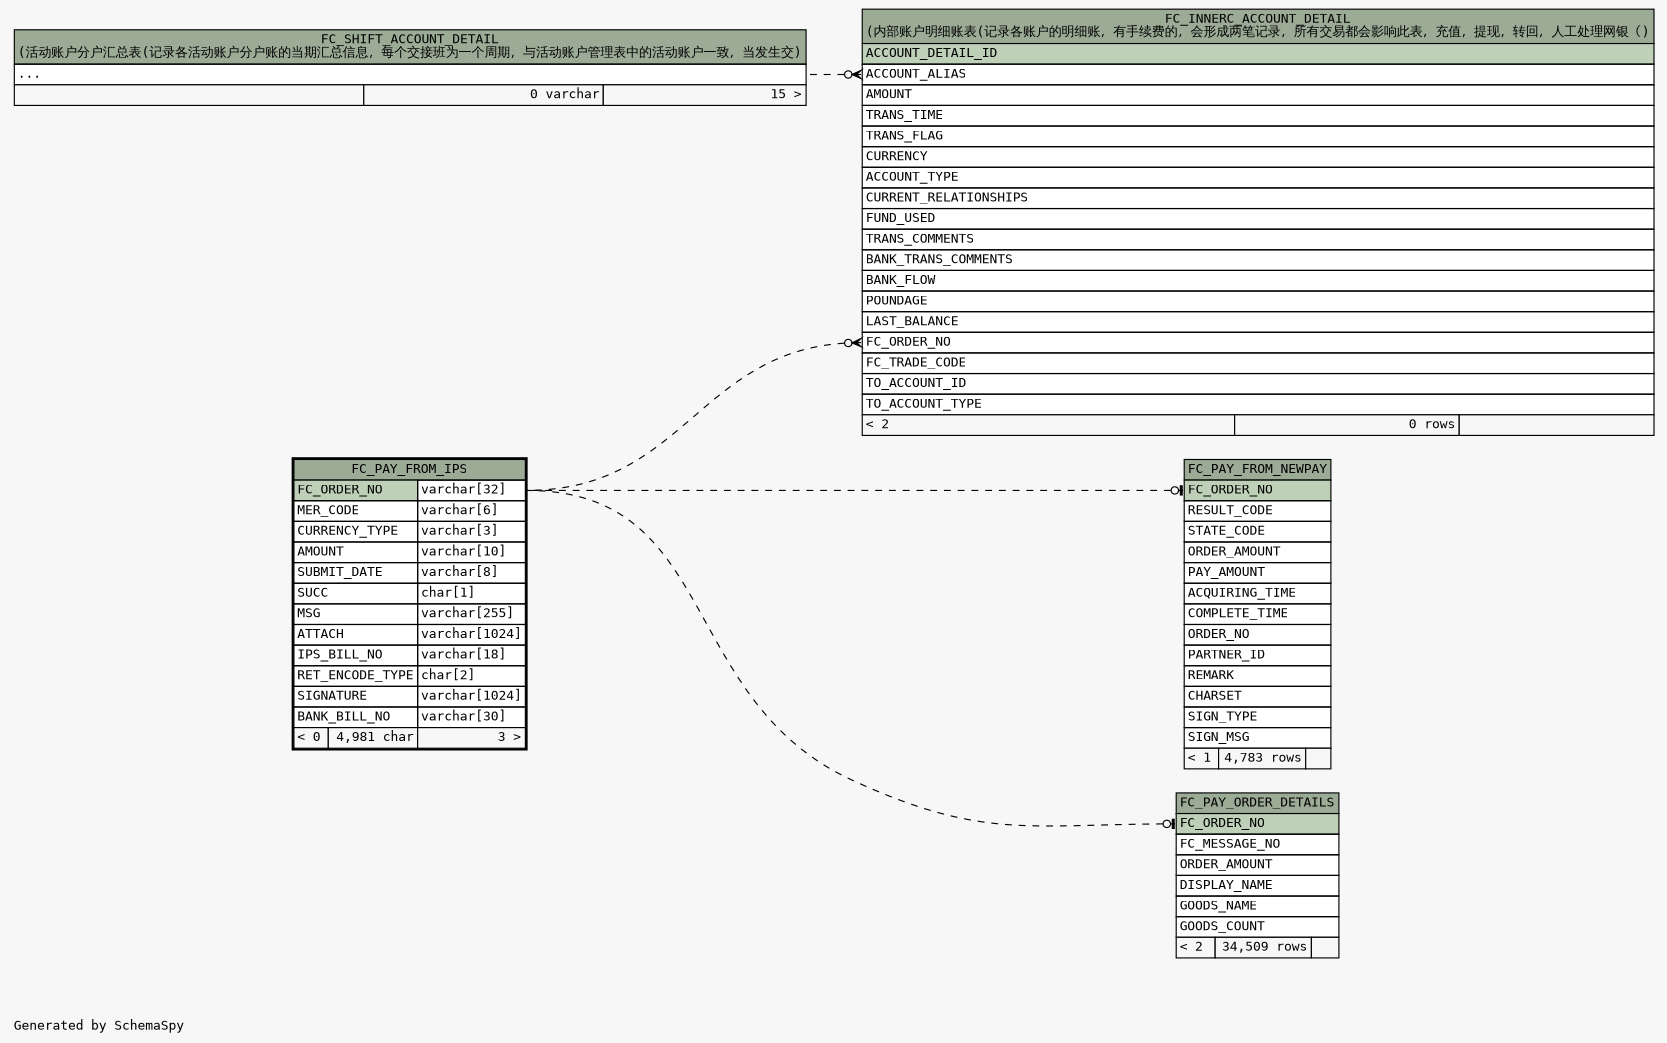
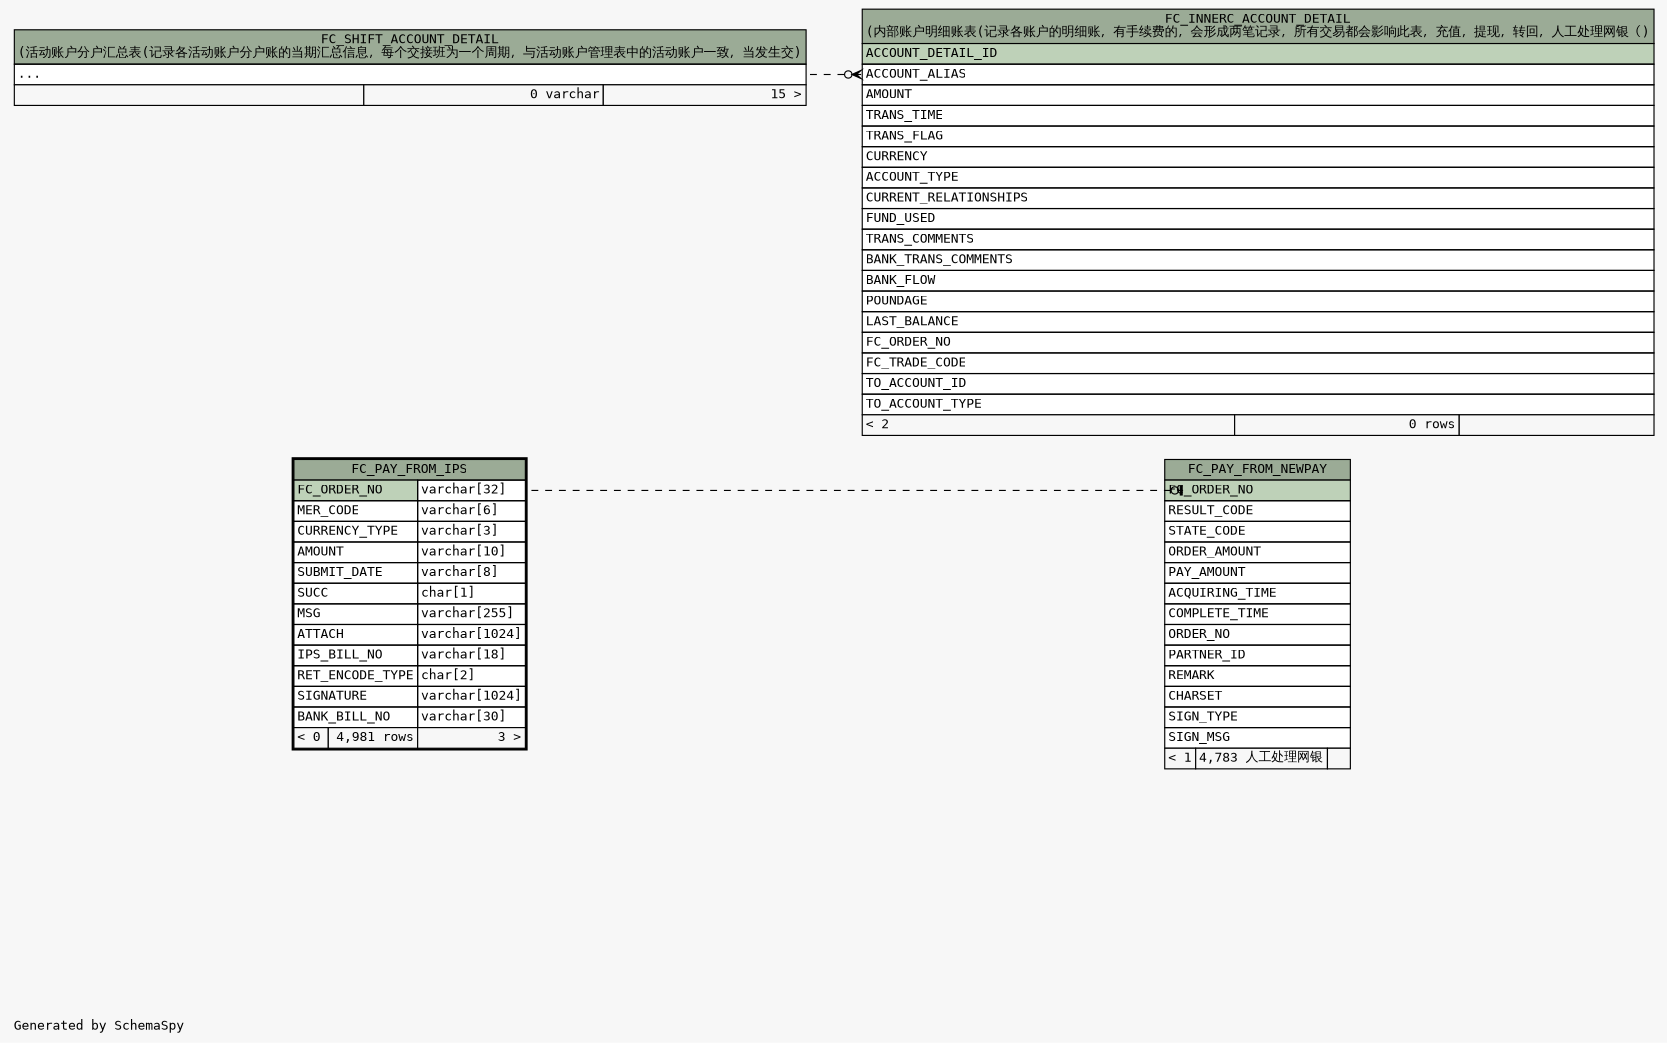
  digraph {
    bgcolor="#f7f7f7"
    fontname="DejaVu Sans Mono"
    fontsize=11
    label="\nGenerated by SchemaSpy"
    labeljust=l
    nodesep=0.18
    rankdir=RL
    ranksep=0.46
    node [fontname="DejaVu Sans Mono" fontsize=11 shape=plaintext]
    edge [arrowhead=none arrowsize=0.8 arrowtail=crowodot dir=back fontname="DejaVu Sans Mono" headport="FC_ORDER_NO.type:e" style=dashed tailport="FC_ORDER_NO:w"]
    n1 [label=<     <TABLE BORDER="0" CELLBORDER="1" CELLSPACING="0" BGCOLOR="#ffffff">       <TR><TD COLSPAN="3" BGCOLOR="#9bab96" ALIGN="CENTER">FC_INNERC_ACCOUNT_DETAIL<br/>(内部账户明细账表(记录各账户的明细账，有手续费的，会形成两笔记录，所有交易都会影响此表，充值，提现，转回，人工处理网银（)</TD></TR>       <TR><TD PORT="ACCOUNT_DETAIL_ID" COLSPAN="3" BGCOLOR="#bed1b8" ALIGN="LEFT">ACCOUNT_DETAIL_ID</TD></TR>       <TR><TD PORT="ACCOUNT_ALIAS" COLSPAN="3" ALIGN="LEFT">ACCOUNT_ALIAS</TD></TR>       <TR><TD PORT="AMOUNT" COLSPAN="3" ALIGN="LEFT">AMOUNT</TD></TR>       <TR><TD PORT="TRANS_TIME" COLSPAN="3" ALIGN="LEFT">TRANS_TIME</TD></TR>       <TR><TD PORT="TRANS_FLAG" COLSPAN="3" ALIGN="LEFT">TRANS_FLAG</TD></TR>       <TR><TD PORT="CURRENCY" COLSPAN="3" ALIGN="LEFT">CURRENCY</TD></TR>       <TR><TD PORT="ACCOUNT_TYPE" COLSPAN="3" ALIGN="LEFT">ACCOUNT_TYPE</TD></TR>       <TR><TD PORT="CURRENT_RELATIONSHIPS" COLSPAN="3" ALIGN="LEFT">CURRENT_RELATIONSHIPS</TD></TR>       <TR><TD PORT="FUND_USED" COLSPAN="3" ALIGN="LEFT">FUND_USED</TD></TR>       <TR><TD PORT="TRANS_COMMENTS" COLSPAN="3" ALIGN="LEFT">TRANS_COMMENTS</TD></TR>       <TR><TD PORT="BANK_TRANS_COMMENTS" COLSPAN="3" ALIGN="LEFT">BANK_TRANS_COMMENTS</TD></TR>       <TR><TD PORT="BANK_FLOW" COLSPAN="3" ALIGN="LEFT">BANK_FLOW</TD></TR>       <TR><TD PORT="POUNDAGE" COLSPAN="3" ALIGN="LEFT">POUNDAGE</TD></TR>       <TR><TD PORT="LAST_BALANCE" COLSPAN="3" ALIGN="LEFT">LAST_BALANCE</TD></TR>       <TR><TD PORT="FC_ORDER_NO" COLSPAN="3" ALIGN="LEFT">FC_ORDER_NO</TD></TR>       <TR><TD PORT="FC_TRADE_CODE" COLSPAN="3" ALIGN="LEFT">FC_TRADE_CODE</TD></TR>       <TR><TD PORT="TO_ACCOUNT_ID" COLSPAN="3" ALIGN="LEFT">TO_ACCOUNT_ID</TD></TR>       <TR><TD PORT="TO_ACCOUNT_TYPE" COLSPAN="3" ALIGN="LEFT">TO_ACCOUNT_TYPE</TD></TR>       <TR><TD ALIGN="LEFT" BGCOLOR="#f7f7f7">&lt; 2</TD><TD ALIGN="RIGHT" BGCOLOR="#f7f7f7">0 rows</TD><TD ALIGN="RIGHT" BGCOLOR="#f7f7f7">  </TD></TR>     </TABLE>>]
    n2 [label=<     <TABLE BORDER="0" CELLBORDER="1" CELLSPACING="0" BGCOLOR="#ffffff">       <TR><TD COLSPAN="3" BGCOLOR="#9bab96" ALIGN="CENTER">FC_SHIFT_ACCOUNT_DETAIL<br/>(活动账户分户汇总表(记录各活动账户分户账的当期汇总信息，每个交接班为一个周期，与活动账户管理表中的活动账户一致，当发生交)</TD></TR>       <TR><TD PORT="elipses" COLSPAN="3" ALIGN="LEFT">...</TD></TR>       <TR><TD ALIGN="LEFT" BGCOLOR="#f7f7f7">  </TD><TD ALIGN="RIGHT" BGCOLOR="#f7f7f7">0 varchar</TD><TD ALIGN="RIGHT" BGCOLOR="#f7f7f7">15 &gt;</TD></TR>     </TABLE>>]
-   n3 [label=<     <TABLE BORDER="2" CELLBORDER="1" CELLSPACING="0" BGCOLOR="#ffffff">       <TR><TD COLSPAN="3" BGCOLOR="#9bab96" ALIGN="CENTER">FC_PAY_FROM_IPS</TD></TR>       <TR><TD PORT="FC_ORDER_NO" COLSPAN="2" BGCOLOR="#bed1b8" ALIGN="LEFT">FC_ORDER_NO</TD><TD PORT="FC_ORDER_NO.type" ALIGN="LEFT">varchar[32]</TD></TR>       <TR><TD PORT="MER_CODE" COLSPAN="2" ALIGN="LEFT">MER_CODE</TD><TD PORT="MER_CODE.type" ALIGN="LEFT">varchar[6]</TD></TR>       <TR><TD PORT="CURRENCY_TYPE" COLSPAN="2" ALIGN="LEFT">CURRENCY_TYPE</TD><TD PORT="CURRENCY_TYPE.type" ALIGN="LEFT">varchar[3]</TD></TR>       <TR><TD PORT="AMOUNT" COLSPAN="2" ALIGN="LEFT">AMOUNT</TD><TD PORT="AMOUNT.type" ALIGN="LEFT">varchar[10]</TD></TR>       <TR><TD PORT="SUBMIT_DATE" COLSPAN="2" ALIGN="LEFT">SUBMIT_DATE</TD><TD PORT="SUBMIT_DATE.type" ALIGN="LEFT">varchar[8]</TD></TR>       <TR><TD PORT="SUCC" COLSPAN="2" ALIGN="LEFT">SUCC</TD><TD PORT="SUCC.type" ALIGN="LEFT">char[1]</TD></TR>       <TR><TD PORT="MSG" COLSPAN="2" ALIGN="LEFT">MSG</TD><TD PORT="MSG.type" ALIGN="LEFT">varchar[255]</TD></TR>       <TR><TD PORT="ATTACH" COLSPAN="2" ALIGN="LEFT">ATTACH</TD><TD PORT="ATTACH.type" ALIGN="LEFT">varchar[1024]</TD></TR>       <TR><TD PORT="IPS_BILL_NO" COLSPAN="2" ALIGN="LEFT">IPS_BILL_NO</TD><TD PORT="IPS_BILL_NO.type" ALIGN="LEFT">varchar[18]</TD></TR>       <TR><TD PORT="RET_ENCODE_TYPE" COLSPAN="2" ALIGN="LEFT">RET_ENCODE_TYPE</TD><TD PORT="RET_ENCODE_TYPE.type" ALIGN="LEFT">char[2]</TD></TR>       <TR><TD PORT="SIGNATURE" COLSPAN="2" ALIGN="LEFT">SIGNATURE</TD><TD PORT="SIGNATURE.type" ALIGN="LEFT">varchar[1024]</TD></TR>       <TR><TD PORT="BANK_BILL_NO" COLSPAN="2" ALIGN="LEFT">BANK_BILL_NO</TD><TD PORT="BANK_BILL_NO.type" ALIGN="LEFT">varchar[30]</TD></TR>       <TR><TD ALIGN="LEFT" BGCOLOR="#f7f7f7">&lt; 0</TD><TD ALIGN="RIGHT" BGCOLOR="#f7f7f7">4,981 char</TD><TD ALIGN="RIGHT" BGCOLOR="#f7f7f7">3 &gt;</TD></TR>     </TABLE>>]
-   n4 [label=<     <TABLE BORDER="0" CELLBORDER="1" CELLSPACING="0" BGCOLOR="#ffffff">       <TR><TD COLSPAN="3" BGCOLOR="#9bab96" ALIGN="CENTER">FC_PAY_FROM_NEWPAY</TD></TR>       <TR><TD PORT="FC_ORDER_NO" COLSPAN="3" BGCOLOR="#bed1b8" ALIGN="LEFT">FC_ORDER_NO</TD></TR>       <TR><TD PORT="RESULT_CODE" COLSPAN="3" ALIGN="LEFT">RESULT_CODE</TD></TR>       <TR><TD PORT="STATE_CODE" COLSPAN="3" ALIGN="LEFT">STATE_CODE</TD></TR>       <TR><TD PORT="ORDER_AMOUNT" COLSPAN="3" ALIGN="LEFT">ORDER_AMOUNT</TD></TR>       <TR><TD PORT="PAY_AMOUNT" COLSPAN="3" ALIGN="LEFT">PAY_AMOUNT</TD></TR>       <TR><TD PORT="ACQUIRING_TIME" COLSPAN="3" ALIGN="LEFT">ACQUIRING_TIME</TD></TR>       <TR><TD PORT="COMPLETE_TIME" COLSPAN="3" ALIGN="LEFT">COMPLETE_TIME</TD></TR>       <TR><TD PORT="ORDER_NO" COLSPAN="3" ALIGN="LEFT">ORDER_NO</TD></TR>       <TR><TD PORT="PARTNER_ID" COLSPAN="3" ALIGN="LEFT">PARTNER_ID</TD></TR>       <TR><TD PORT="REMARK" COLSPAN="3" ALIGN="LEFT">REMARK</TD></TR>       <TR><TD PORT="CHARSET" COLSPAN="3" ALIGN="LEFT">CHARSET</TD></TR>       <TR><TD PORT="SIGN_TYPE" COLSPAN="3" ALIGN="LEFT">SIGN_TYPE</TD></TR>       <TR><TD PORT="SIGN_MSG" COLSPAN="3" ALIGN="LEFT">SIGN_MSG</TD></TR>       <TR><TD ALIGN="LEFT" BGCOLOR="#f7f7f7">&lt; 1</TD><TD ALIGN="RIGHT" BGCOLOR="#f7f7f7">4,783 rows</TD><TD ALIGN="RIGHT" BGCOLOR="#f7f7f7">  </TD></TR>     </TABLE>>]
-   n5 [label=<     <TABLE BORDER="0" CELLBORDER="1" CELLSPACING="0" BGCOLOR="#ffffff">       <TR><TD COLSPAN="3" BGCOLOR="#9bab96" ALIGN="CENTER">FC_PAY_ORDER_DETAILS</TD></TR>       <TR><TD PORT="FC_ORDER_NO" COLSPAN="3" BGCOLOR="#bed1b8" ALIGN="LEFT">FC_ORDER_NO</TD></TR>       <TR><TD PORT="FC_MESSAGE_NO" COLSPAN="3" ALIGN="LEFT">FC_MESSAGE_NO</TD></TR>       <TR><TD PORT="ORDER_AMOUNT" COLSPAN="3" ALIGN="LEFT">ORDER_AMOUNT</TD></TR>       <TR><TD PORT="DISPLAY_NAME" COLSPAN="3" ALIGN="LEFT">DISPLAY_NAME</TD></TR>       <TR><TD PORT="GOODS_NAME" COLSPAN="3" ALIGN="LEFT">GOODS_NAME</TD></TR>       <TR><TD PORT="GOODS_COUNT" COLSPAN="3" ALIGN="LEFT">GOODS_COUNT</TD></TR>       <TR><TD ALIGN="LEFT" BGCOLOR="#f7f7f7">&lt; 2</TD><TD ALIGN="RIGHT" BGCOLOR="#f7f7f7">34,509 rows</TD><TD ALIGN="RIGHT" BGCOLOR="#f7f7f7">  </TD></TR>     </TABLE>>]
+   n3 [label=<     <TABLE BORDER="2" CELLBORDER="1" CELLSPACING="0" BGCOLOR="#ffffff">       <TR><TD COLSPAN="3" BGCOLOR="#9bab96" ALIGN="CENTER">FC_PAY_FROM_IPS</TD></TR>       <TR><TD PORT="FC_ORDER_NO" COLSPAN="2" BGCOLOR="#bed1b8" ALIGN="LEFT">FC_ORDER_NO</TD><TD PORT="FC_ORDER_NO.type" ALIGN="LEFT">varchar[32]</TD></TR>       <TR><TD PORT="MER_CODE" COLSPAN="2" ALIGN="LEFT">MER_CODE</TD><TD PORT="MER_CODE.type" ALIGN="LEFT">varchar[6]</TD></TR>       <TR><TD PORT="CURRENCY_TYPE" COLSPAN="2" ALIGN="LEFT">CURRENCY_TYPE</TD><TD PORT="CURRENCY_TYPE.type" ALIGN="LEFT">varchar[3]</TD></TR>       <TR><TD PORT="AMOUNT" COLSPAN="2" ALIGN="LEFT">AMOUNT</TD><TD PORT="AMOUNT.type" ALIGN="LEFT">varchar[10]</TD></TR>       <TR><TD PORT="SUBMIT_DATE" COLSPAN="2" ALIGN="LEFT">SUBMIT_DATE</TD><TD PORT="SUBMIT_DATE.type" ALIGN="LEFT">varchar[8]</TD></TR>       <TR><TD PORT="SUCC" COLSPAN="2" ALIGN="LEFT">SUCC</TD><TD PORT="SUCC.type" ALIGN="LEFT">char[1]</TD></TR>       <TR><TD PORT="MSG" COLSPAN="2" ALIGN="LEFT">MSG</TD><TD PORT="MSG.type" ALIGN="LEFT">varchar[255]</TD></TR>       <TR><TD PORT="ATTACH" COLSPAN="2" ALIGN="LEFT">ATTACH</TD><TD PORT="ATTACH.type" ALIGN="LEFT">varchar[1024]</TD></TR>       <TR><TD PORT="IPS_BILL_NO" COLSPAN="2" ALIGN="LEFT">IPS_BILL_NO</TD><TD PORT="IPS_BILL_NO.type" ALIGN="LEFT">varchar[18]</TD></TR>       <TR><TD PORT="RET_ENCODE_TYPE" COLSPAN="2" ALIGN="LEFT">RET_ENCODE_TYPE</TD><TD PORT="RET_ENCODE_TYPE.type" ALIGN="LEFT">char[2]</TD></TR>       <TR><TD PORT="SIGNATURE" COLSPAN="2" ALIGN="LEFT">SIGNATURE</TD><TD PORT="SIGNATURE.type" ALIGN="LEFT">varchar[1024]</TD></TR>       <TR><TD PORT="BANK_BILL_NO" COLSPAN="2" ALIGN="LEFT">BANK_BILL_NO</TD><TD PORT="BANK_BILL_NO.type" ALIGN="LEFT">varchar[30]</TD></TR>       <TR><TD ALIGN="LEFT" BGCOLOR="#f7f7f7">&lt; 0</TD><TD ALIGN="RIGHT" BGCOLOR="#f7f7f7">4,981 rows</TD><TD ALIGN="RIGHT" BGCOLOR="#f7f7f7">3 &gt;</TD></TR>     </TABLE>>]
+   n4 [label=<     <TABLE BORDER="0" CELLBORDER="1" CELLSPACING="0" BGCOLOR="#ffffff">       <TR><TD COLSPAN="3" BGCOLOR="#9bab96" ALIGN="CENTER">FC_PAY_FROM_NEWPAY</TD></TR>       <TR><TD PORT="FC_ORDER_NO" COLSPAN="3" BGCOLOR="#bed1b8" ALIGN="LEFT">FC_ORDER_NO</TD></TR>       <TR><TD PORT="RESULT_CODE" COLSPAN="3" ALIGN="LEFT">RESULT_CODE</TD></TR>       <TR><TD PORT="STATE_CODE" COLSPAN="3" ALIGN="LEFT">STATE_CODE</TD></TR>       <TR><TD PORT="ORDER_AMOUNT" COLSPAN="3" ALIGN="LEFT">ORDER_AMOUNT</TD></TR>       <TR><TD PORT="PAY_AMOUNT" COLSPAN="3" ALIGN="LEFT">PAY_AMOUNT</TD></TR>       <TR><TD PORT="ACQUIRING_TIME" COLSPAN="3" ALIGN="LEFT">ACQUIRING_TIME</TD></TR>       <TR><TD PORT="COMPLETE_TIME" COLSPAN="3" ALIGN="LEFT">COMPLETE_TIME</TD></TR>       <TR><TD PORT="ORDER_NO" COLSPAN="3" ALIGN="LEFT">ORDER_NO</TD></TR>       <TR><TD PORT="PARTNER_ID" COLSPAN="3" ALIGN="LEFT">PARTNER_ID</TD></TR>       <TR><TD PORT="REMARK" COLSPAN="3" ALIGN="LEFT">REMARK</TD></TR>       <TR><TD PORT="CHARSET" COLSPAN="3" ALIGN="LEFT">CHARSET</TD></TR>       <TR><TD PORT="SIGN_TYPE" COLSPAN="3" ALIGN="LEFT">SIGN_TYPE</TD></TR>       <TR><TD PORT="SIGN_MSG" COLSPAN="3" ALIGN="LEFT">SIGN_MSG</TD></TR>       <TR><TD ALIGN="LEFT" BGCOLOR="#f7f7f7">&lt; 1</TD><TD ALIGN="RIGHT" BGCOLOR="#f7f7f7">4,783 人工处理网银</TD><TD ALIGN="RIGHT" BGCOLOR="#f7f7f7">  </TD></TR>     </TABLE>>]
    n1 -> n2 [headport="elipses:e" tailport="ACCOUNT_ALIAS:w"]
-   n1 -> n3
    n4 -> n3 [arrowtail=teeodot]
-   n5 -> n3 [arrowtail=teeodot]
  }
